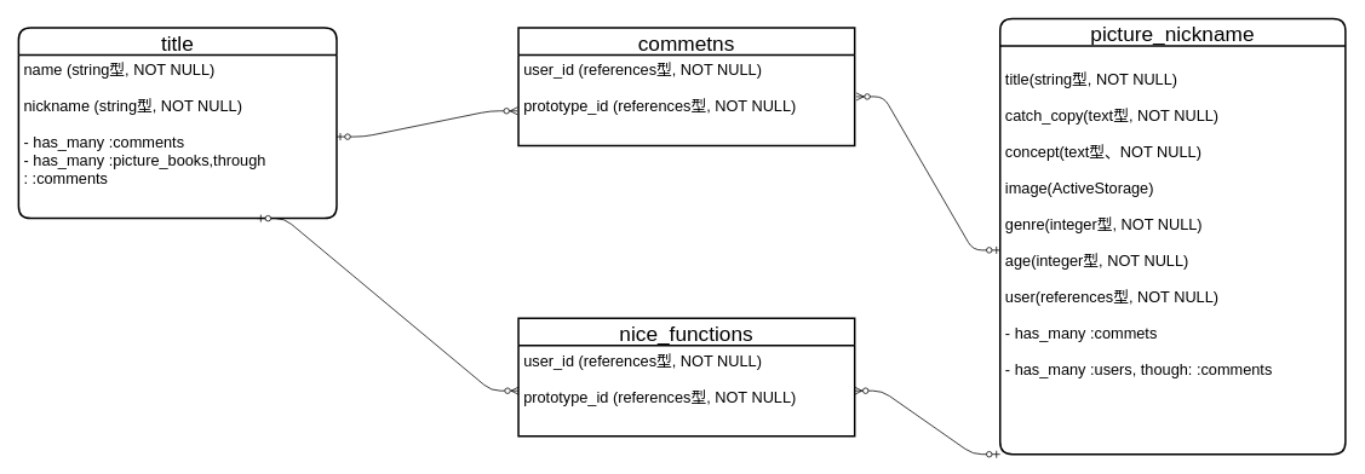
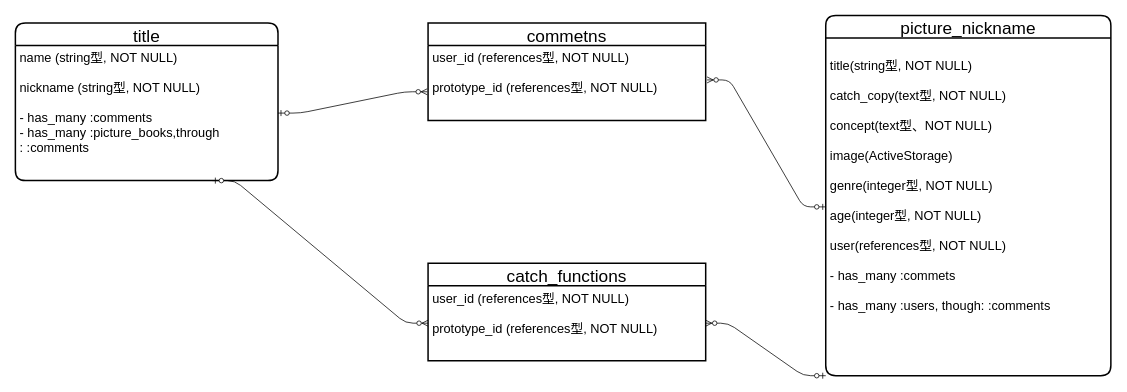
  <mxCell id="0" />
  <mxCell id="1" parent="0" />
  <mxCell id="2" value="title" style="swimlane;childLayout=stackLayout;horizontal=1;startSize=30;horizontalStack=0;rounded=1;fontSize=23;fontStyle=0;strokeWidth=2;resizeParent=0;resizeLast=1;shadow=0;dashed=0;align=center;" parent="1" vertex="1"><mxGeometry x="20" y="30" width="350" height="210" as="geometry" /></mxCell>
  <mxCell id="3" value="name (string型, NOT NULL)&#10;&#10;nickname (string型, NOT NULL)&#10;&#10;- has_many :comments&#10;- has_many :picture_books,through&#10;: :comments&#10;" style="align=left;strokeColor=none;fillColor=none;spacingLeft=4;fontSize=17;verticalAlign=top;resizable=0;rotatable=0;part=1;" parent="2" vertex="1"><mxGeometry y="30" width="350" height="180" as="geometry" /></mxCell>
  <mxCell id="4" value="picture_nickname" style="swimlane;childLayout=stackLayout;horizontal=1;startSize=30;horizontalStack=0;rounded=1;fontSize=23;fontStyle=0;strokeWidth=2;resizeParent=0;resizeLast=1;shadow=0;dashed=0;align=center;" parent="1" vertex="1"><mxGeometry x="1100" y="20" width="380" height="480" as="geometry" /></mxCell>
  <mxCell id="5" value="&#10;title(string型, NOT NULL)&#10;&#10;catch_copy(text型, NOT NULL)&#10;&#10;concept(text型、NOT NULL)&#10;&#10;image(ActiveStorage)&#10;&#10;genre(integer型, NOT NULL)&#10;&#10;age(integer型, NOT NULL)&#10;&#10;user(references型, NOT NULL)&#10;&#10;- has_many :commets&#10;&#10;- has_many :users, though: :comments&#10;&#10;&#10;&#10;" style="align=left;strokeColor=none;fillColor=none;spacingLeft=4;fontSize=17;verticalAlign=top;resizable=0;rotatable=0;part=1;" parent="4" vertex="1"><mxGeometry y="30" width="380" height="450" as="geometry" /></mxCell>
  <mxCell id="6" value="commetns" style="swimlane;childLayout=stackLayout;horizontal=1;startSize=30;horizontalStack=0;rounded=1;fontSize=23;fontStyle=0;strokeWidth=2;resizeParent=0;resizeLast=1;shadow=0;dashed=0;align=center;arcSize=0;" parent="1" vertex="1"><mxGeometry x="570" y="30" width="370" height="130" as="geometry" /></mxCell>
  <mxCell id="7" value="user_id (references型, NOT NULL)&#10;&#10;prototype_id (references型, NOT NULL)&#10;&#10;" style="align=left;strokeColor=none;fillColor=none;spacingLeft=4;fontSize=17;verticalAlign=top;resizable=0;rotatable=0;part=1;" parent="6" vertex="1"><mxGeometry y="30" width="370" height="100" as="geometry" /></mxCell>
  <mxCell id="8" value="" style="edgeStyle=entityRelationEdgeStyle;fontSize=12;html=1;endArrow=ERzeroToMany;startArrow=ERzeroToOne;entryX=1.005;entryY=0.458;entryDx=0;entryDy=0;entryPerimeter=0;exitX=0;exitY=0.5;exitDx=0;exitDy=0;" parent="1" source="5" target="7" edge="1"><mxGeometry width="100" height="100" relative="1" as="geometry"><mxPoint x="1100" y="745" as="sourcePoint" /><mxPoint x="770" y="710" as="targetPoint" /></mxGeometry></mxCell>
  <mxCell id="9" value="" style="edgeStyle=entityRelationEdgeStyle;fontSize=12;html=1;endArrow=ERzeroToMany;startArrow=ERzeroToOne;entryX=-0.003;entryY=0.616;entryDx=0;entryDy=0;entryPerimeter=0;" parent="1" source="3" target="7" edge="1"><mxGeometry width="100" height="100" relative="1" as="geometry"><mxPoint x="160.96" y="570" as="sourcePoint" /><mxPoint x="370" y="575.09" as="targetPoint" /></mxGeometry></mxCell>
- <mxCell id="10" value="nice_functions" style="swimlane;childLayout=stackLayout;horizontal=1;startSize=30;horizontalStack=0;rounded=1;fontSize=23;fontStyle=0;strokeWidth=2;resizeParent=0;resizeLast=1;shadow=0;dashed=0;align=center;arcSize=0;" vertex="1" parent="1"><mxGeometry x="570" y="350" width="370" height="130" as="geometry" /></mxCell>
+ <mxCell id="10" value="catch_functions" style="swimlane;childLayout=stackLayout;horizontal=1;startSize=30;horizontalStack=0;rounded=1;fontSize=23;fontStyle=0;strokeWidth=2;resizeParent=0;resizeLast=1;shadow=0;dashed=0;align=center;arcSize=0;" vertex="1" parent="1"><mxGeometry x="570" y="350" width="370" height="130" as="geometry" /></mxCell>
  <mxCell id="11" value="user_id (references型, NOT NULL)&#10;&#10;prototype_id (references型, NOT NULL)&#10;&#10;" style="align=left;strokeColor=none;fillColor=none;spacingLeft=4;fontSize=17;verticalAlign=top;resizable=0;rotatable=0;part=1;" vertex="1" parent="10"><mxGeometry y="30" width="370" height="100" as="geometry" /></mxCell>
  <mxCell id="12" value="" style="edgeStyle=entityRelationEdgeStyle;fontSize=12;html=1;endArrow=ERzeroToMany;startArrow=ERzeroToOne;entryX=0;entryY=0.5;entryDx=0;entryDy=0;exitX=0.75;exitY=1;exitDx=0;exitDy=0;" edge="1" parent="1" source="3" target="11"><mxGeometry width="100" height="100" relative="1" as="geometry"><mxPoint x="280" y="438.4" as="sourcePoint" /><mxPoint x="478.89" y="410" as="targetPoint" /></mxGeometry></mxCell>
  <mxCell id="13" value="" style="edgeStyle=entityRelationEdgeStyle;fontSize=12;html=1;endArrow=ERzeroToMany;startArrow=ERzeroToOne;entryX=1;entryY=0.5;entryDx=0;entryDy=0;exitX=0;exitY=1;exitDx=0;exitDy=0;" edge="1" parent="1" source="5" target="11"><mxGeometry width="100" height="100" relative="1" as="geometry"><mxPoint x="1110" y="285" as="sourcePoint" /><mxPoint x="951.85" y="115.8" as="targetPoint" /></mxGeometry></mxCell>
